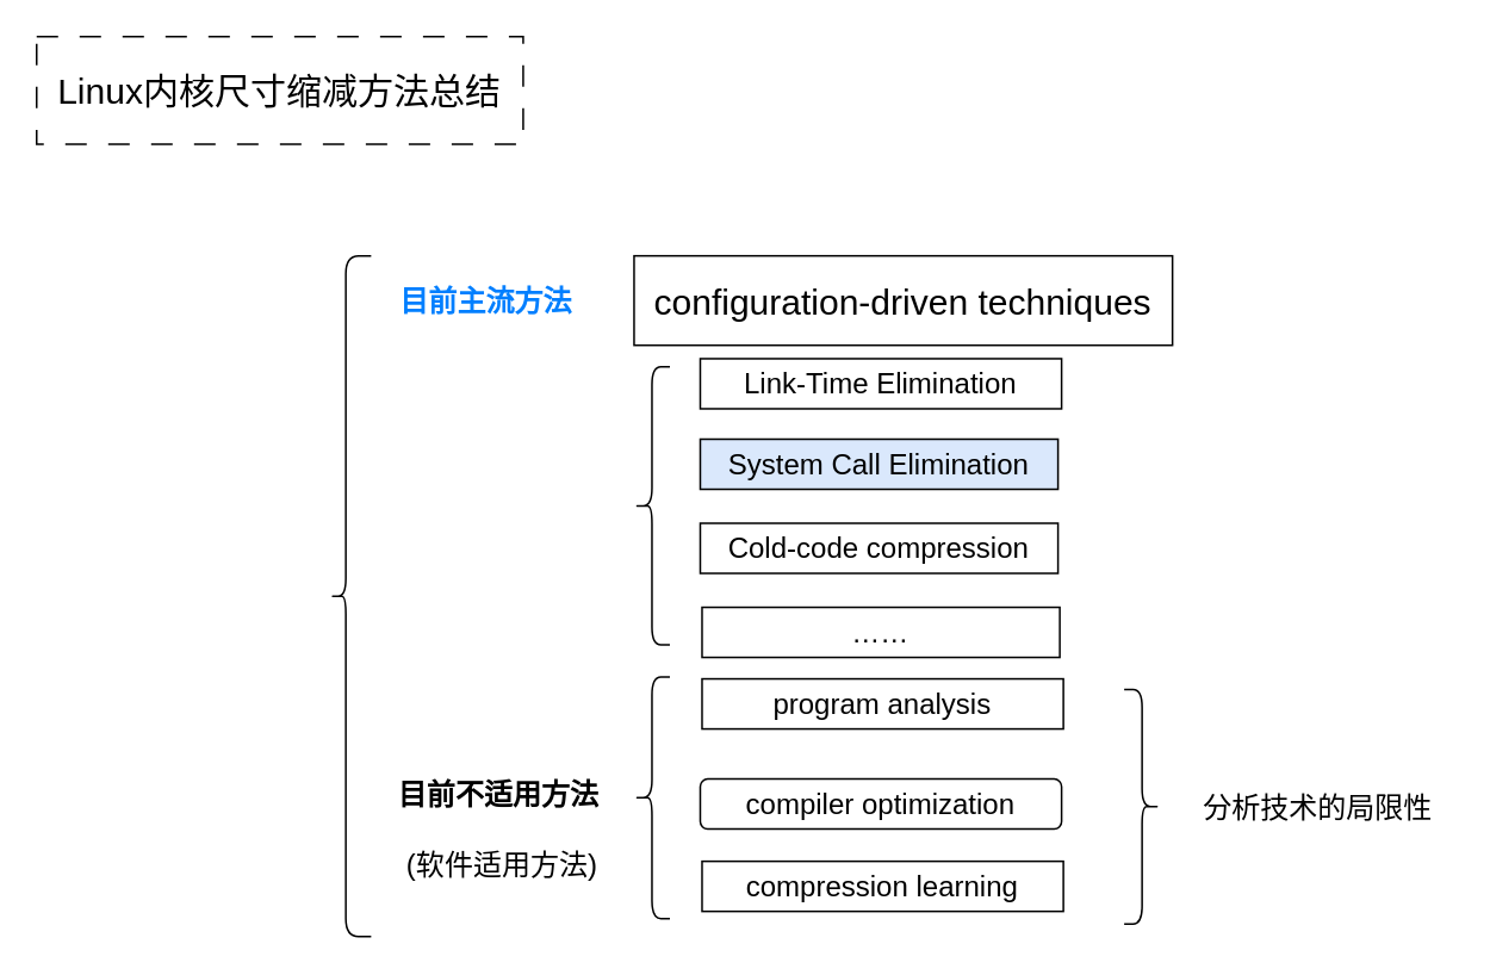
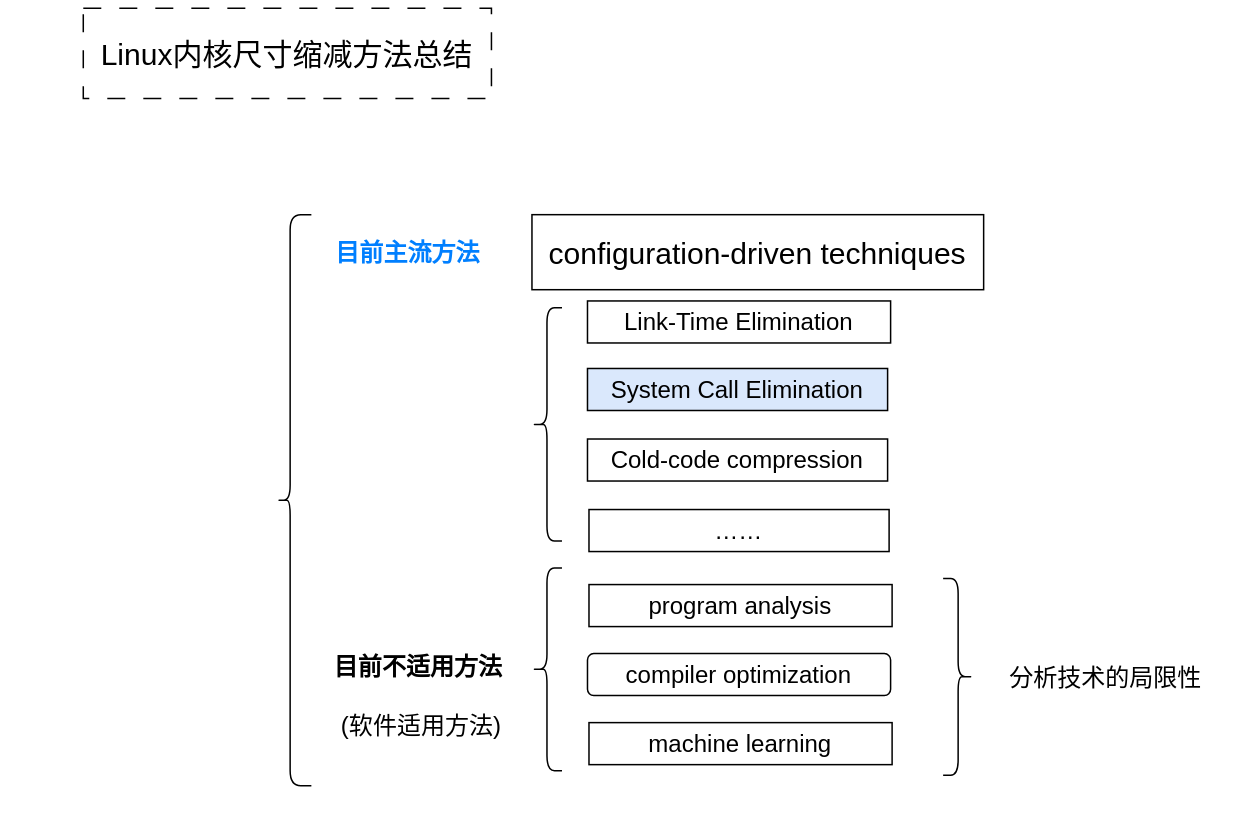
  <mxCell id="0" />
  <mxCell id="1" parent="0" />
- <mxCell id="2" value="&lt;font style=&quot;font-size: 20px;&quot;&gt;Linux内核尺寸缩减方法总结&lt;/font&gt;" style="rounded=0;whiteSpace=wrap;html=1;fontSize=16;dashed=1;dashPattern=12 12;" parent="1" vertex="1"><mxGeometry x="20" y="20" width="272" height="60" as="geometry" /></mxCell>
+ <mxCell id="2" value="&lt;font style=&quot;font-size: 20px;&quot;&gt;Linux内核尺寸缩减方法总结&lt;/font&gt;" style="rounded=0;whiteSpace=wrap;html=1;fontSize=16;dashed=1;dashPattern=12 12;" parent="1" vertex="1"><mxGeometry x="55" y="5" width="272" height="60" as="geometry" /></mxCell>
  <mxCell id="3" value="" style="shape=curlyBracket;whiteSpace=wrap;html=1;rounded=1;labelPosition=left;verticalLabelPosition=middle;align=right;verticalAlign=middle;fontSize=16;size=0.385;" parent="1" vertex="1"><mxGeometry x="184" y="142.5" width="23" height="380.5" as="geometry" /></mxCell>
  <mxCell id="4" value="&lt;b&gt;&lt;font color=&quot;#007fff&quot;&gt;目前主流方法&lt;/font&gt;&lt;/b&gt;" style="rounded=0;whiteSpace=wrap;html=1;fontSize=16;strokeColor=none;" parent="1" vertex="1"><mxGeometry x="213" y="148" width="117" height="39" as="geometry" /></mxCell>
  <mxCell id="5" value="&lt;font style=&quot;font-size: 20px;&quot;&gt;configuration-driven techniques&lt;/font&gt;" style="rounded=0;whiteSpace=wrap;html=1;fontSize=16;" parent="1" vertex="1"><mxGeometry x="354" y="142.5" width="301" height="50" as="geometry" /></mxCell>
  <mxCell id="6" value="" style="shape=curlyBracket;whiteSpace=wrap;html=1;rounded=1;labelPosition=left;verticalLabelPosition=middle;align=right;verticalAlign=middle;fontSize=16;" parent="1" vertex="1"><mxGeometry x="354" y="204.5" width="20" height="155.5" as="geometry" /></mxCell>
  <mxCell id="7" value="&lt;div&gt;Link-Time Elimination&lt;/div&gt;" style="rounded=0;whiteSpace=wrap;html=1;fontSize=16;" parent="1" vertex="1"><mxGeometry x="391" y="200" width="202" height="28" as="geometry" /></mxCell>
  <mxCell id="8" value="&lt;div&gt;System Call Elimination&lt;/div&gt;" style="rounded=0;whiteSpace=wrap;html=1;fontSize=16;fillColor=#dae8fc;" parent="1" vertex="1"><mxGeometry x="391" y="245" width="200" height="28" as="geometry" /></mxCell>
  <mxCell id="9" value="&lt;div&gt;Cold-code compression&lt;/div&gt;" style="rounded=0;whiteSpace=wrap;html=1;fontSize=16;" parent="1" vertex="1"><mxGeometry x="391" y="292" width="200" height="28" as="geometry" /></mxCell>
  <mxCell id="10" value="……" style="rounded=0;whiteSpace=wrap;html=1;fontSize=16;" parent="1" vertex="1"><mxGeometry x="392" y="339" width="200" height="28" as="geometry" /></mxCell>
  <mxCell id="11" value="&lt;b&gt;目前不适用方法&lt;/b&gt;" style="rounded=0;whiteSpace=wrap;html=1;fontSize=16;strokeColor=none;" parent="1" vertex="1"><mxGeometry x="213" y="424" width="131" height="39" as="geometry" /></mxCell>
  <mxCell id="12" value="" style="shape=curlyBracket;whiteSpace=wrap;html=1;rounded=1;labelPosition=left;verticalLabelPosition=middle;align=right;verticalAlign=middle;fontSize=16;" parent="1" vertex="1"><mxGeometry x="354" y="378" width="20" height="135" as="geometry" /></mxCell>
- <mxCell id="13" value="program analysis" style="rounded=0;whiteSpace=wrap;html=1;fontSize=16;" parent="1" vertex="1"><mxGeometry x="392" y="379" width="202" height="28" as="geometry" /></mxCell>
+ <mxCell id="13" value="program analysis" style="rounded=0;whiteSpace=wrap;html=1;fontSize=16;" parent="1" vertex="1"><mxGeometry x="392" y="389" width="202" height="28" as="geometry" /></mxCell>
  <mxCell id="14" value="compiler optimization" style="whiteSpace=wrap;html=1;fontSize=16;rounded=1;" parent="1" vertex="1"><mxGeometry x="391" y="435" width="202" height="28" as="geometry" /></mxCell>
- <mxCell id="15" value="compression learning" style="rounded=0;whiteSpace=wrap;html=1;fontSize=16;" parent="1" vertex="1"><mxGeometry x="392" y="481" width="202" height="28" as="geometry" /></mxCell>
+ <mxCell id="15" value="machine learning" style="rounded=0;whiteSpace=wrap;html=1;fontSize=16;" parent="1" vertex="1"><mxGeometry x="392" y="481" width="202" height="28" as="geometry" /></mxCell>
  <mxCell id="16" value="" style="shape=curlyBracket;whiteSpace=wrap;html=1;rounded=1;flipH=1;labelPosition=right;verticalLabelPosition=middle;align=left;verticalAlign=middle;fontSize=16;" parent="1" vertex="1"><mxGeometry x="628" y="385" width="20" height="131" as="geometry" /></mxCell>
  <mxCell id="17" value="分析技术的局限性" style="rounded=0;whiteSpace=wrap;html=1;fontSize=16;strokeColor=none;" parent="1" vertex="1"><mxGeometry x="662" y="432.5" width="149" height="36" as="geometry" /></mxCell>
  <mxCell id="18" value="(软件适用方法)" style="rounded=0;whiteSpace=wrap;html=1;fontSize=16;strokeColor=none;" vertex="1" parent="1"><mxGeometry x="215" y="463" width="131" height="39" as="geometry" /></mxCell>
